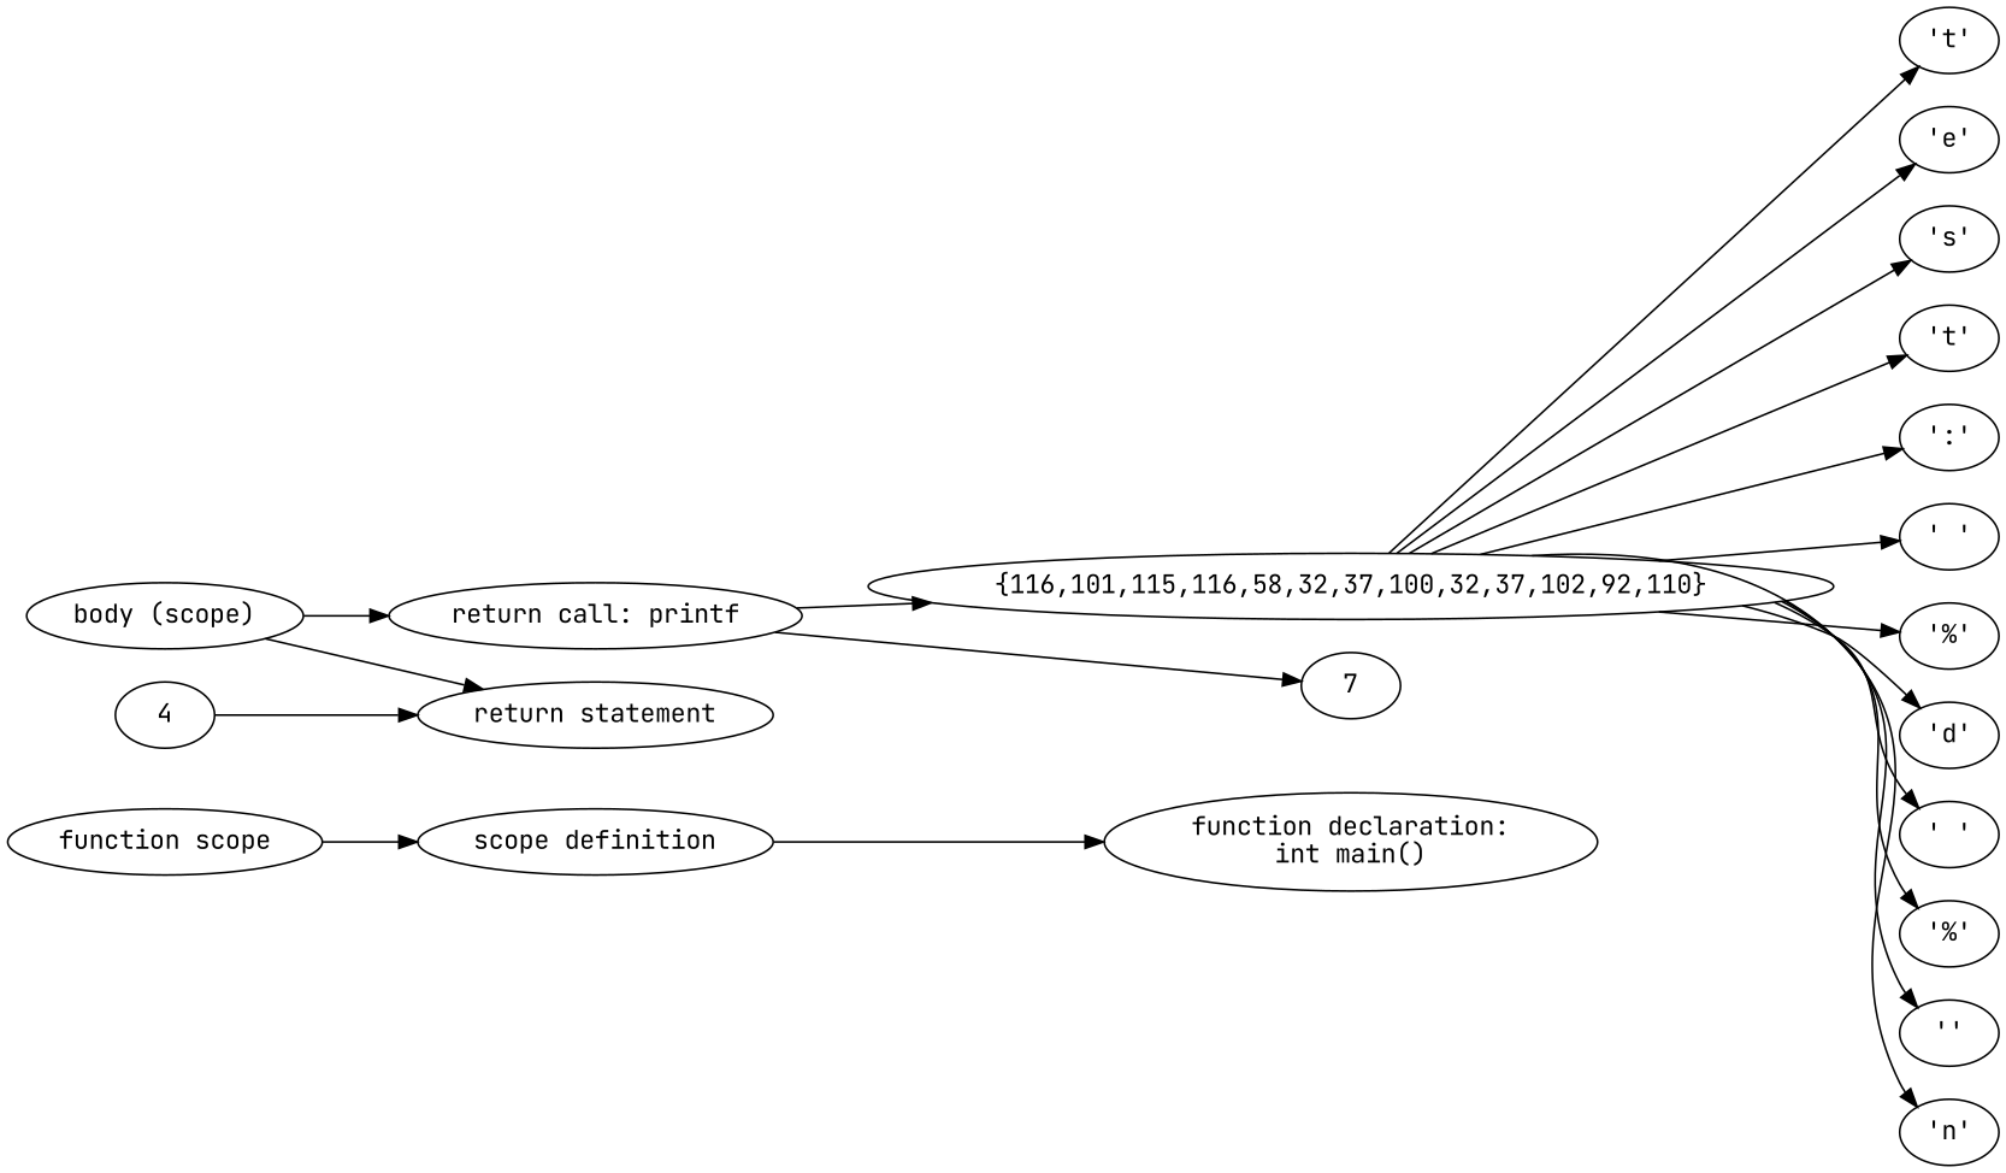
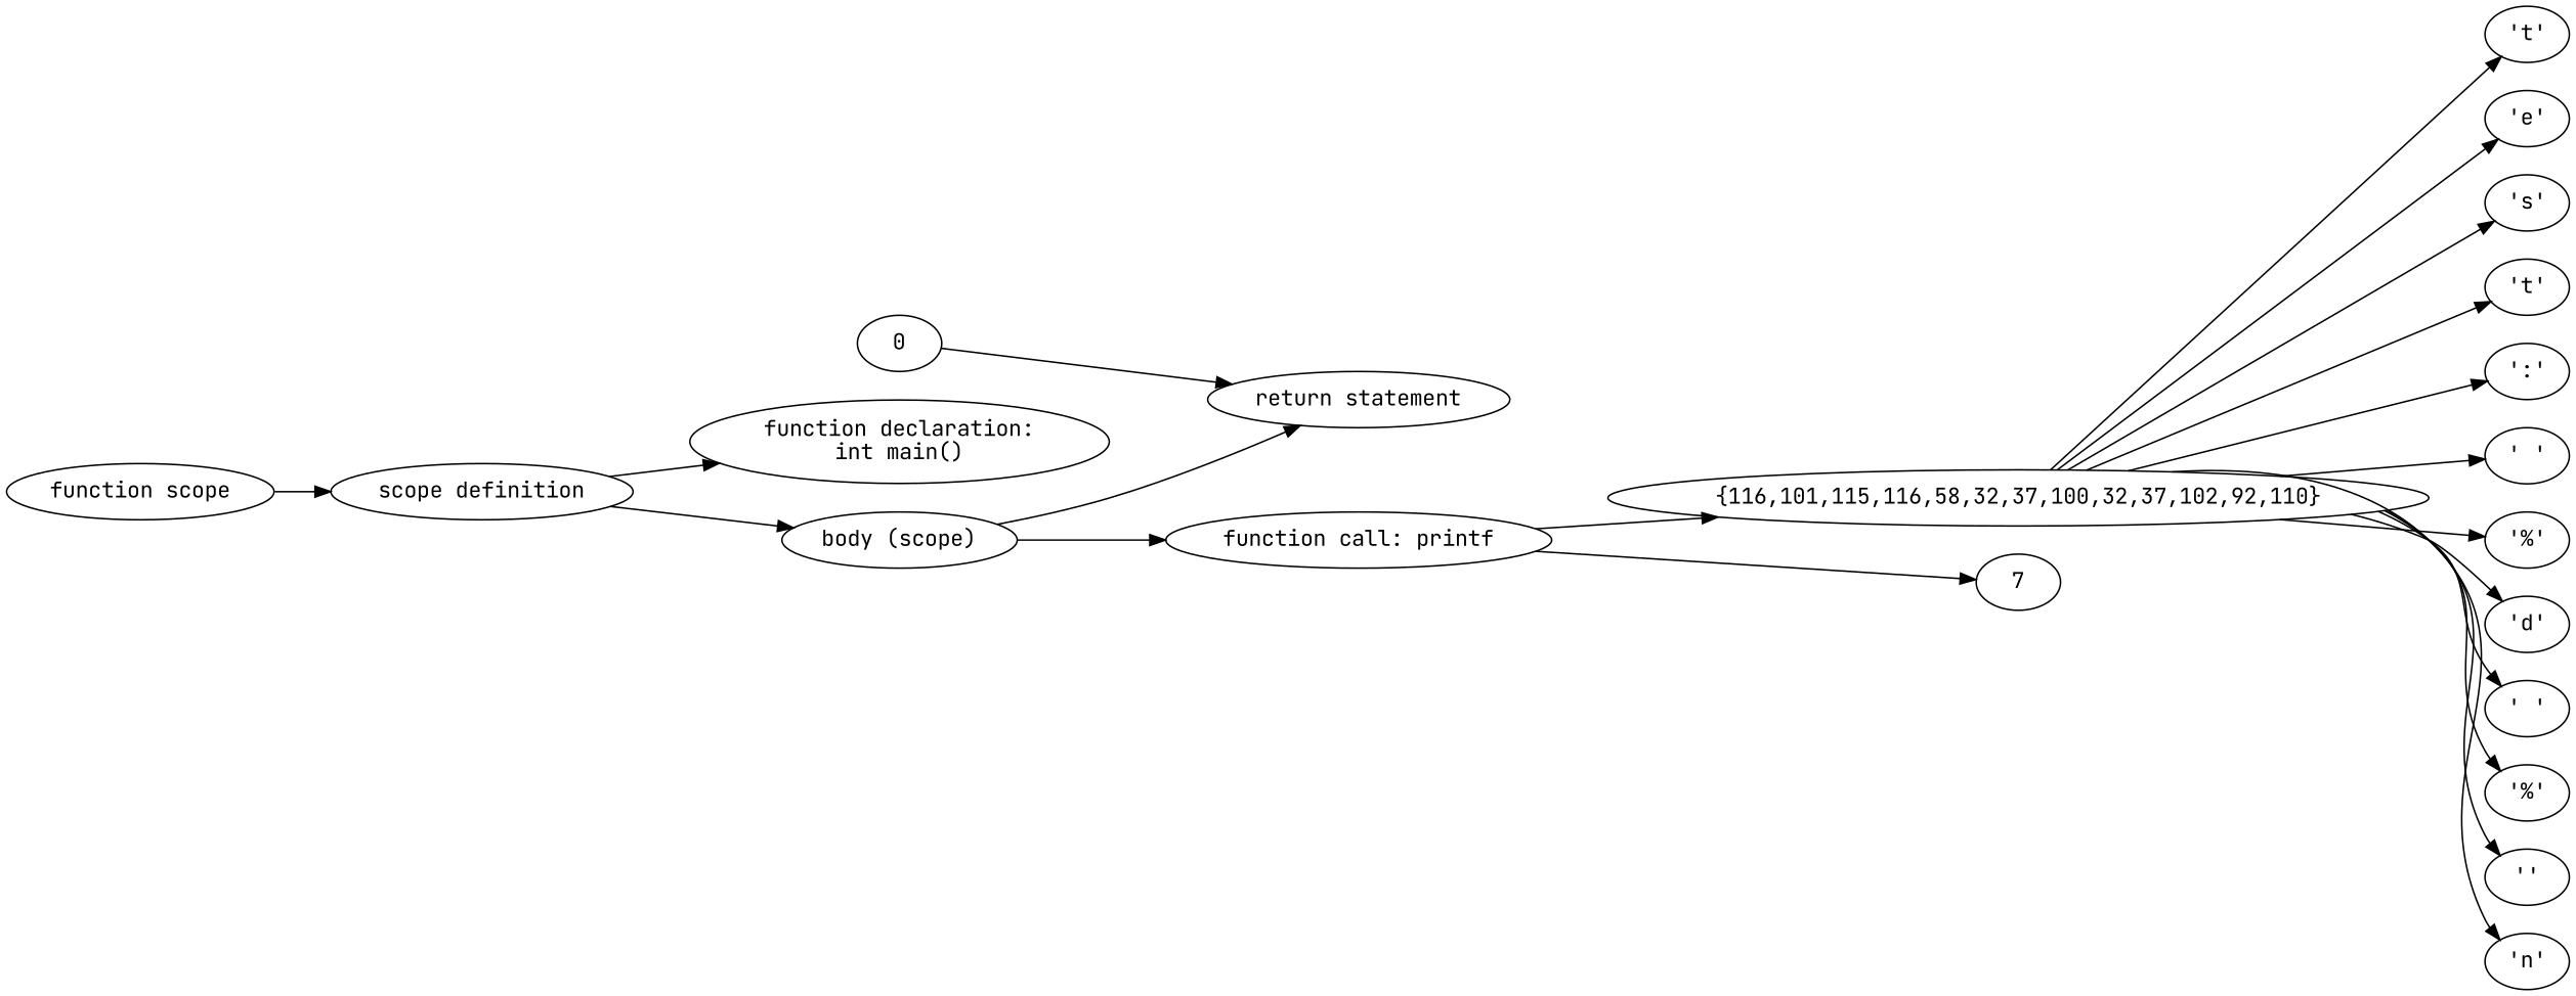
  digraph {
    fontname="JetBrains Mono"
    rankdir=LR
    node [fontname="JetBrains Mono"]
    edge [fontname="JetBrains Mono"]
    n1 [label="function declaration:\nint main()"]
    n2 [label="scope definition"]
    n3 [label="body (scope)"]
-   n4 [label="return call: printf"]
+   n4 [label="function call: printf"]
    n5 [label="return statement"]
    n6 [label="'t'"]
    n7 [label="{116,101,115,116,58,32,37,100,32,37,102,92,110}"]
    n8 [label="'e'"]
    n9 [label="'s'"]
    n10 [label="'t'"]
    n11 [label="':'"]
    n12 [label="' '"]
    n13 [label="'%'"]
    n14 [label="'d'"]
    n15 [label="' '"]
    n16 [label="'%'"]
    n17 [label="'\'"]
    n18 [label="'n'"]
    n19 [label=7]
-   n20 [label=4]
+   n20 [label=0]
    n21 [label="function scope"]
    n2 -> n1
+   n2 -> n3
    n3 -> n4
    n3 -> n5
    n4 -> n7
    n4 -> n19
    n7 -> n6
    n7 -> n8
    n7 -> n9
    n7 -> n10
    n7 -> n11
    n7 -> n12
    n7 -> n13
    n7 -> n14
    n7 -> n15
    n7 -> n16
    n7 -> n17
    n7 -> n18
    n20 -> n5
    n21 -> n2
  }
